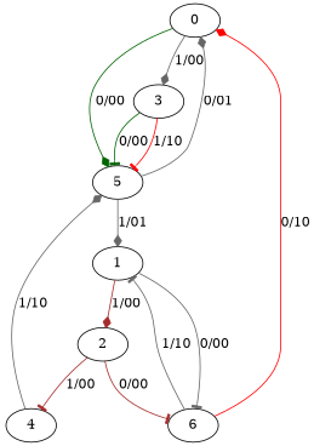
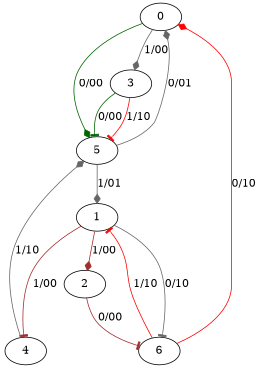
  digraph {
    edge [arrowhead=diamond color=gray40]
    0
    3
    5
    1
    2
    6
    4
    0 -> 3 [label="1/00"]
    0 -> 5 [color=darkgreen label="0/00"]
    3 -> 5 [arrowhead=tee color=darkgreen label="0/00"]
    3 -> 5 [arrowhead=tee color=red label="1/10"]
    5 -> 0 [label="0/01"]
    5 -> 1 [label="1/01"]
    1 -> 2 [color=brown label="1/00"]
-   1 -> 6 [arrowhead=tee label="0/00"]
+   1 -> 6 [arrowhead=tee label="0/10"]
    2 -> 6 [arrowhead=tee color=brown label="0/00"]
-   2 -> 4 [arrowhead=tee color=brown label="1/00"]
+   1 -> 4 [arrowhead=tee color=brown label="1/00"]
    6 -> 0 [color=red label="0/10"]
-   6 -> 1 [arrowhead=tee label="1/10"]
+   6 -> 1 [arrowhead=tee color=red label="1/10"]
    4 -> 5 [label="1/10"]
  }
